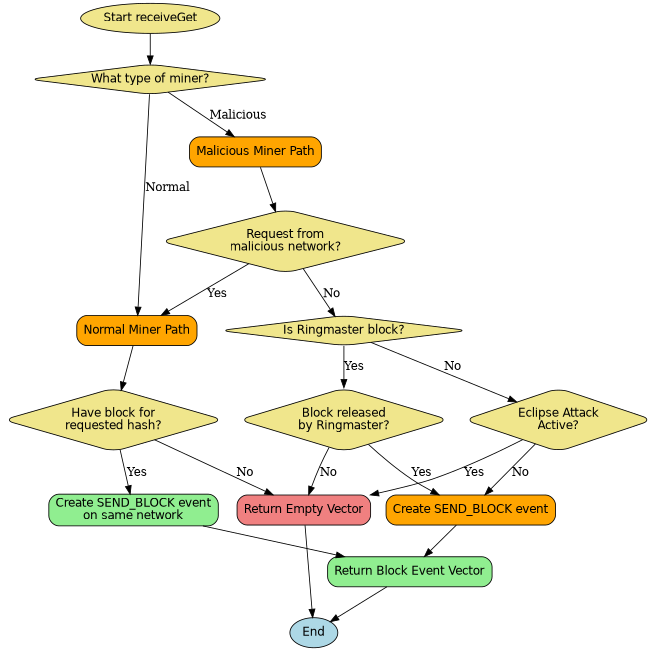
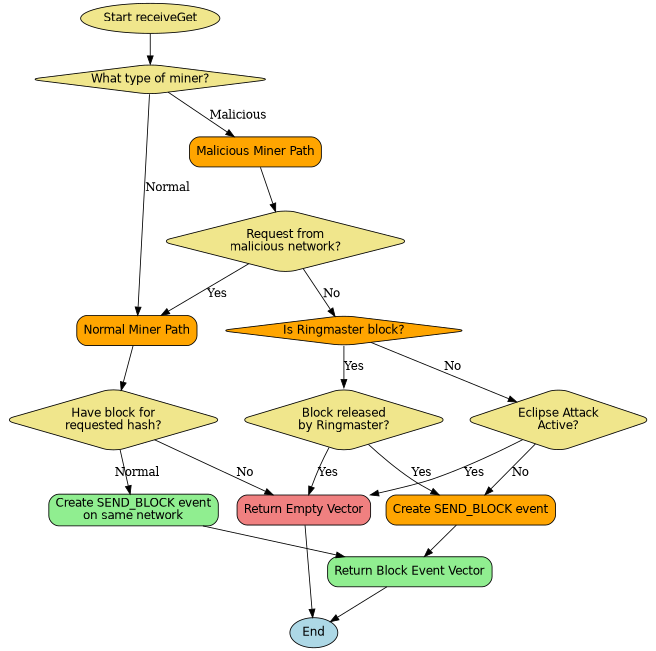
  digraph {
    rankdir=TB
    node [fillcolor=khaki fontname=Helvetica shape=diamond style="filled,rounded"]
    n1 [label="Start receiveGet" shape=ellipse]
    n2 [label="What type of miner?"]
    n3 [fillcolor=orange label="Normal Miner Path" shape=box]
    n4 [fillcolor=orange label="Malicious Miner Path" shape=box]
    n5 [fillcolor=lightblue label=End shape=ellipse]
    n6 [label="Have block for\nrequested hash?"]
    n7 [label="Request from\nmalicious network?"]
    n8 [fillcolor=lightgreen label="Create SEND_BLOCK event\non same network" shape=box]
    n9 [fillcolor=lightcoral label="Return Empty Vector" shape=box]
    n10 [fillcolor=lightgreen label="Return Block Event Vector" shape=box]
-   n11 [label="Is Ringmaster block?"]
+   n11 [fillcolor=orange label="Is Ringmaster block?"]
    n12 [label="Block released\nby Ringmaster?"]
    n13 [label="Eclipse Attack\nActive?"]
    n14 [fillcolor=orange label="Create SEND_BLOCK event" shape=box]
    n1 -> n2
    n2 -> n3 [label=Normal]
    n2 -> n4 [label=Malicious]
    n3 -> n6
    n4 -> n7
-   n6 -> n8 [label=Yes]
+   n6 -> n8 [label=Normal]
    n6 -> n9 [label=No]
    n7 -> n3 [label=Yes]
    n7 -> n11 [label=No]
    n8 -> n10
    n9 -> n5
    n10 -> n5
    n11 -> n12 [label=Yes]
    n11 -> n13 [label=No]
-   n12 -> n9 [label=No]
+   n12 -> n9 [label=Yes]
    n12 -> n14 [label=Yes]
    n13 -> n9 [label=Yes]
    n13 -> n14 [label=No]
    n14 -> n10
  }
